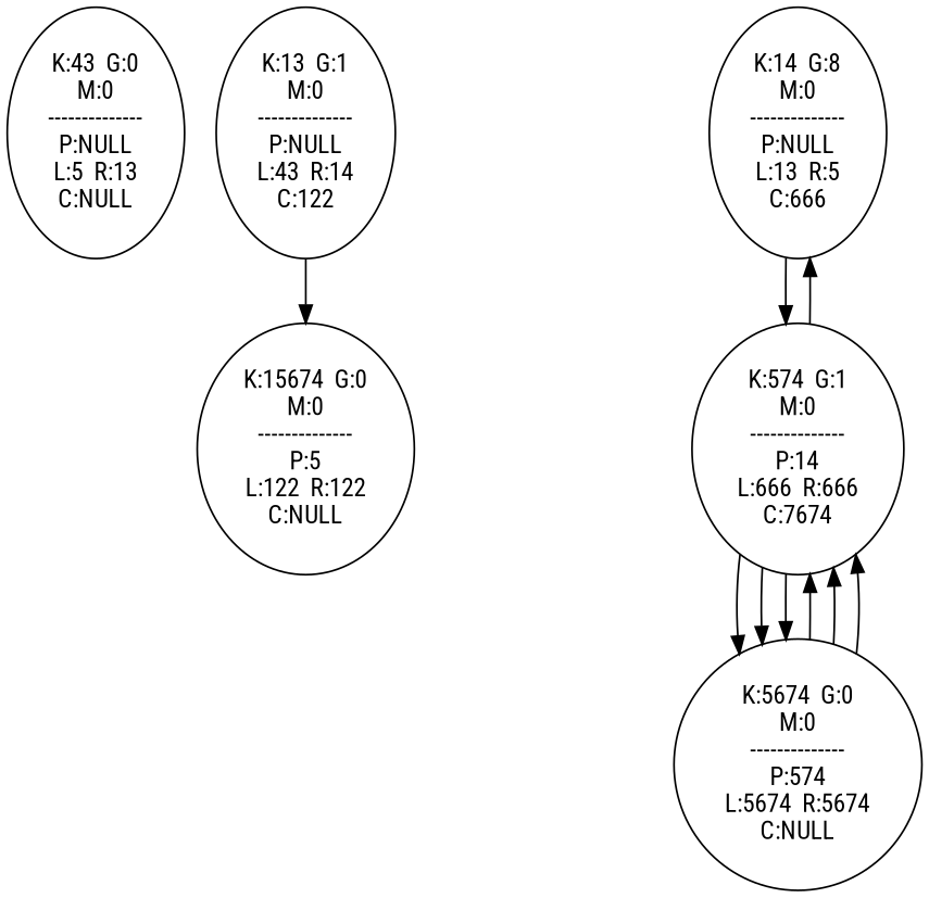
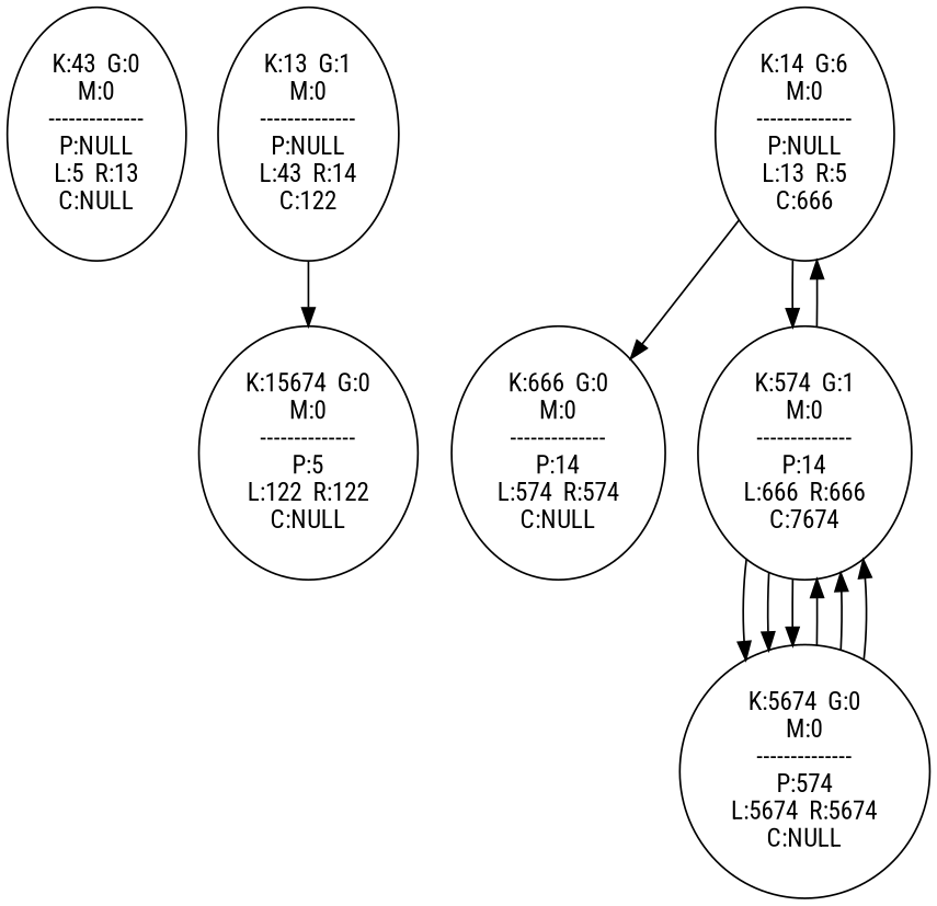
  digraph {
    fontname="Roboto Condensed"
    node [fontname="Roboto Condensed"]
    edge [fontname="Roboto Condensed"]
    n1 [label="K:43  G:0\nM:0\n--------------\nP:NULL\nL:5  R:13\nC:NULL"]
    n2 [label="K:13  G:1\nM:0\n--------------\nP:NULL\nL:43  R:14\nC:122"]
    n3 [label="K:15674  G:0\nM:0\n--------------\nP:5\nL:122  R:122\nC:NULL"]
-   n4 [label="K:14  G:8\nM:0\n--------------\nP:NULL\nL:13  R:5\nC:666"]
+   n4 [label="K:14  G:6\nM:0\n--------------\nP:NULL\nL:13  R:5\nC:666"]
+   n5 [label="K:666  G:0\nM:0\n--------------\nP:14\nL:574  R:574\nC:NULL"]
    n6 [label="K:574  G:1\nM:0\n--------------\nP:14\nL:666  R:666\nC:7674"]
    n7 [label="K:5674  G:0\nM:0\n--------------\nP:574\nL:5674  R:5674\nC:NULL"]
    n2 -> n3
+   n4 -> n5
    n4 -> n6
    n6 -> n4
    n6 -> n7
    n6 -> n7
    n6 -> n7
    n7 -> n6
    n7 -> n6
    n7 -> n6
  }
